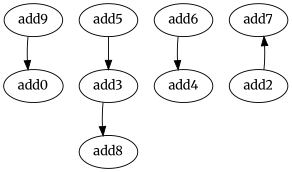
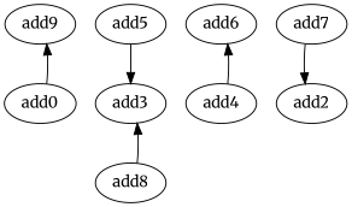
  strict digraph {
    fontname=Merriweather
    node [fontname=Merriweather opcode=add]
    edge [fontname=Merriweather]
    add9
    add0
    add5
    add3
    add8
    add6
    add4
    add7
    add2
-   add9 -> add0
+   add0 -> add9
    add5 -> add3
-   add3 -> add8
-   add6 -> add4
-   add2 -> add7
+   add8 -> add3
+   add4 -> add6
+   add7 -> add2
  }
